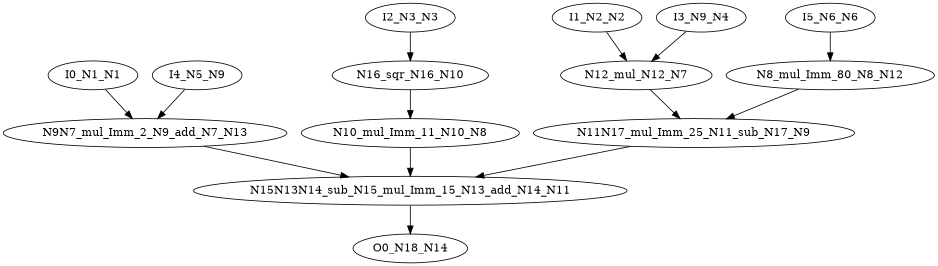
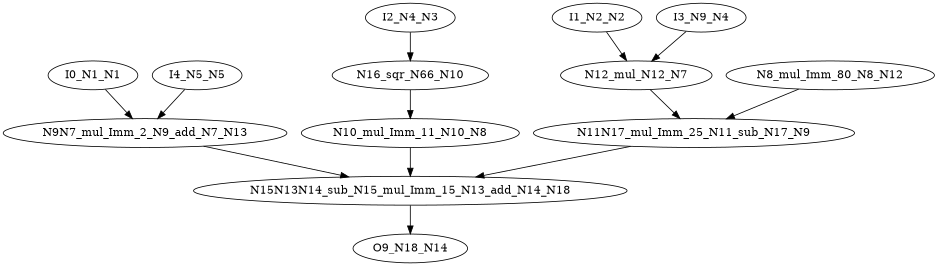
  digraph {
    node [color=black ntype=operation]
    n1 [label=N8_mul_Imm_80_N8_N12]
    n2 [label=N11N17_mul_Imm_25_N11_sub_N17_N9]
-   n3 [label=N15N13N14_sub_N15_mul_Imm_15_N13_add_N14_N11]
+   n3 [label=N15N13N14_sub_N15_mul_Imm_15_N13_add_N14_N18]
    n4 [label=N9N7_mul_Imm_2_N9_add_N7_N13]
-   n5 [label=O0_N18_N14 ntype=outvar]
-   n6 [label=N16_sqr_N16_N10]
+   n5 [label=O9_N18_N14 ntype=outvar]
+   n6 [label=N16_sqr_N66_N10]
    n7 [label=N10_mul_Imm_11_N10_N8]
    n8 [label=I0_N1_N1 ntype=invar]
    n9 [label=I1_N2_N2 ntype=invar]
    n10 [label=N12_mul_N12_N7]
-   n11 [label=I2_N3_N3 ntype=invar]
+   n11 [label=I2_N4_N3 ntype=invar]
    n12 [label=I3_N9_N4 ntype=invar]
-   n13 [label=I4_N5_N9 ntype=invar]
-   n14 [label=I5_N6_N6 ntype=invar]
+   n13 [label=I4_N5_N5 ntype=invar]
    n1 -> n2
    n2 -> n3
    n3 -> n5
    n4 -> n3
    n6 -> n7
    n7 -> n3
    n8 -> n4
    n9 -> n10
    n10 -> n2
    n11 -> n6
    n12 -> n10
    n13 -> n4
-   n14 -> n1
  }
